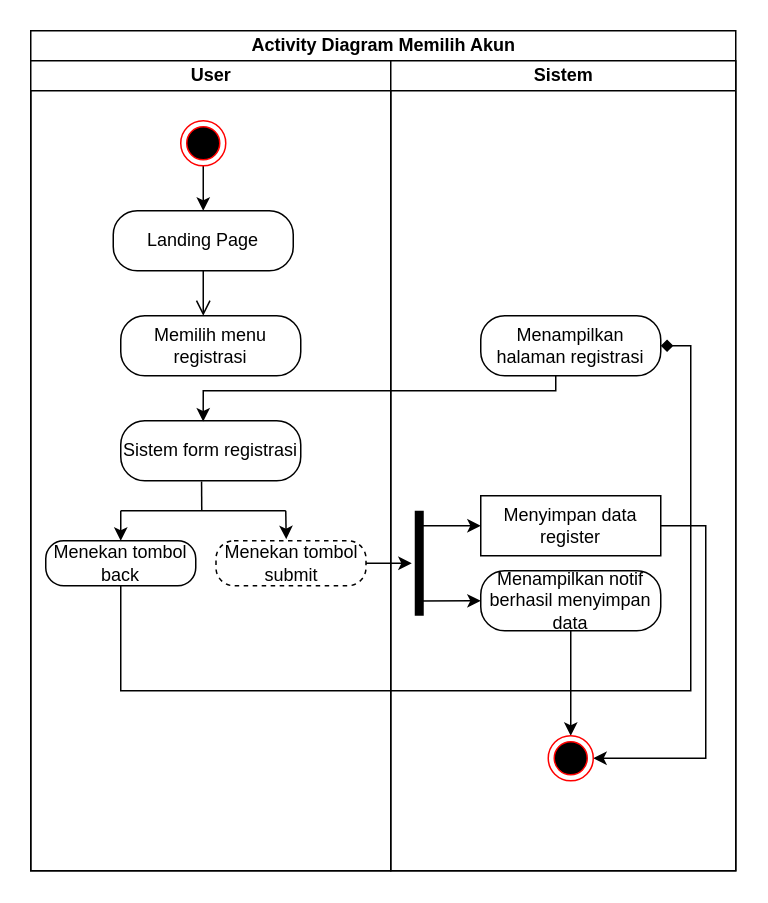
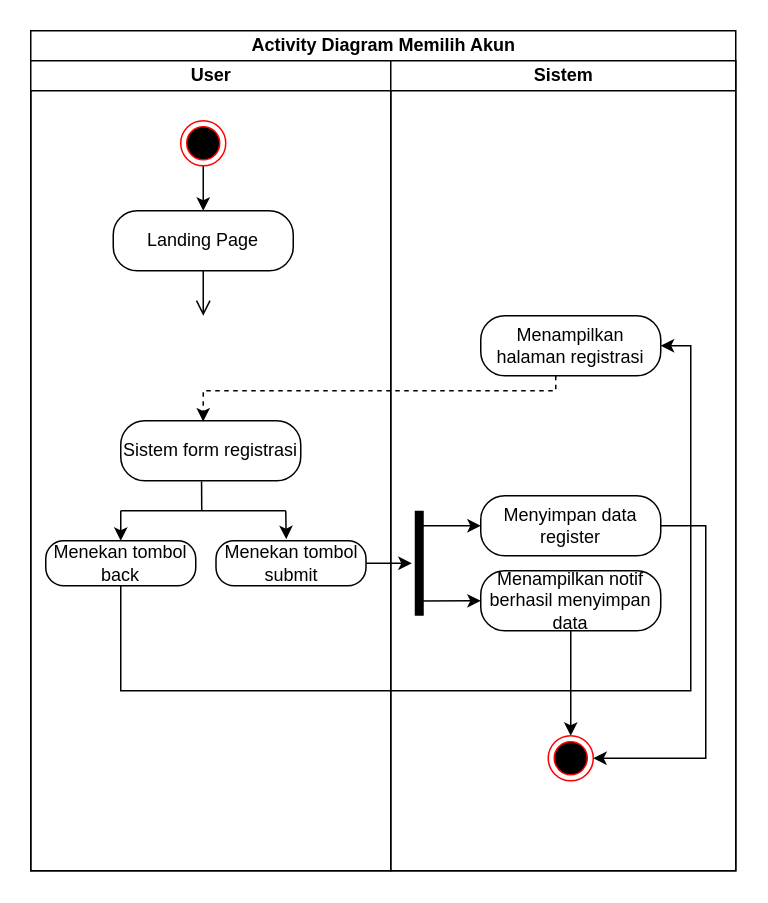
  <mxCell id="0" />
  <mxCell id="1" parent="0" />
  <mxCell id="2" value="Activity Diagram Memilih Akun" style="swimlane;childLayout=stackLayout;resizeParent=1;resizeParentMax=0;startSize=20;html=1;" vertex="1" parent="1"><mxGeometry x="20" y="20" width="470" height="560" as="geometry" /></mxCell>
  <mxCell id="3" value="User" style="swimlane;startSize=20;html=1;" vertex="1" parent="2"><mxGeometry y="20" width="240" height="540" as="geometry" /></mxCell>
  <mxCell id="4" value="" style="edgeStyle=orthogonalEdgeStyle;rounded=0;orthogonalLoop=1;jettySize=auto;html=1;" edge="1" parent="3" source="5" target="6"><mxGeometry relative="1" as="geometry" /></mxCell>
  <mxCell id="5" value="" style="ellipse;html=1;shape=endState;fillColor=#000000;strokeColor=#ff0000;" vertex="1" parent="3"><mxGeometry x="100.0" y="40" width="30" height="30" as="geometry" /></mxCell>
  <mxCell id="6" value="Landing Page" style="rounded=1;whiteSpace=wrap;html=1;arcSize=40;fontColor=#000000;fillColor=default;strokeColor=default;" vertex="1" parent="3"><mxGeometry x="55.0" y="100" width="120" height="40" as="geometry" /></mxCell>
  <mxCell id="7" value="" style="edgeStyle=orthogonalEdgeStyle;html=1;verticalAlign=bottom;endArrow=open;endSize=8;strokeColor=default;rounded=0;" edge="1" source="6" parent="3"><mxGeometry relative="1" as="geometry"><mxPoint x="115.0" y="170" as="targetPoint" /></mxGeometry></mxCell>
- <mxCell id="8" value="Memilih menu registrasi" style="rounded=1;whiteSpace=wrap;html=1;arcSize=40;fontColor=#000000;fillColor=default;strokeColor=default;" vertex="1" parent="3"><mxGeometry x="60.0" y="170" width="120" height="40" as="geometry" /></mxCell>
  <mxCell id="9" value="Sistem form registrasi" style="rounded=1;whiteSpace=wrap;html=1;arcSize=40;fontColor=#000000;fillColor=default;strokeColor=default;" vertex="1" parent="3"><mxGeometry x="60.0" y="240" width="120" height="40" as="geometry" /></mxCell>
  <mxCell id="10" value="Menekan tombol back" style="rounded=1;whiteSpace=wrap;html=1;arcSize=40;fontColor=#000000;fillColor=default;strokeColor=default;" vertex="1" parent="3"><mxGeometry x="10" y="320" width="100" height="30" as="geometry" /></mxCell>
- <mxCell id="11" value="Menekan tombol submit" style="rounded=1;whiteSpace=wrap;html=1;arcSize=40;fontColor=#000000;fillColor=default;strokeColor=default;dashed=1;" vertex="1" parent="3"><mxGeometry x="123.5" y="320" width="100" height="30" as="geometry" /></mxCell>
+ <mxCell id="11" value="Menekan tombol submit" style="rounded=1;whiteSpace=wrap;html=1;arcSize=40;fontColor=#000000;fillColor=default;strokeColor=default;" vertex="1" parent="3"><mxGeometry x="123.5" y="320" width="100" height="30" as="geometry" /></mxCell>
  <mxCell id="12" value="Sistem" style="swimlane;startSize=20;html=1;" vertex="1" parent="2"><mxGeometry x="240" y="20" width="230" height="540" as="geometry" /></mxCell>
  <mxCell id="13" value="Menampilkan halaman registrasi" style="rounded=1;whiteSpace=wrap;html=1;arcSize=40;fontColor=#000000;fillColor=default;strokeColor=default;" vertex="1" parent="12"><mxGeometry x="60.0" y="170" width="120" height="40" as="geometry" /></mxCell>
  <mxCell id="14" style="edgeStyle=orthogonalEdgeStyle;rounded=0;orthogonalLoop=1;jettySize=auto;html=1;entryX=1;entryY=0.5;entryDx=0;entryDy=0;" edge="1" parent="12" source="15" target="20"><mxGeometry relative="1" as="geometry"><Array as="points"><mxPoint x="210" y="310" /><mxPoint x="210" y="465" /></Array></mxGeometry></mxCell>
- <mxCell id="15" value="Menyimpan data register" style="whiteSpace=wrap;html=1;arcSize=40;fontColor=#000000;fillColor=default;strokeColor=default;rounded=0;" vertex="1" parent="12"><mxGeometry x="60" y="290" width="120" height="40" as="geometry" /></mxCell>
+ <mxCell id="15" value="Menyimpan data register" style="rounded=1;whiteSpace=wrap;html=1;arcSize=40;fontColor=#000000;fillColor=default;strokeColor=default;" vertex="1" parent="12"><mxGeometry x="60" y="290" width="120" height="40" as="geometry" /></mxCell>
  <mxCell id="16" value="" style="edgeStyle=orthogonalEdgeStyle;rounded=0;orthogonalLoop=1;jettySize=auto;html=1;" edge="1" parent="12" source="17" target="20"><mxGeometry relative="1" as="geometry" /></mxCell>
  <mxCell id="17" value="Menampilkan notif berhasil menyimpan data" style="rounded=1;whiteSpace=wrap;html=1;arcSize=40;fontColor=#000000;fillColor=default;strokeColor=default;" vertex="1" parent="12"><mxGeometry x="60" y="340" width="120" height="40" as="geometry" /></mxCell>
  <mxCell id="18" value="" style="shape=line;html=1;strokeWidth=6;strokeColor=default;rotation=90;" vertex="1" parent="12"><mxGeometry x="-16" y="330" width="70" height="10" as="geometry" /></mxCell>
  <mxCell id="19" value="" style="endArrow=classic;html=1;rounded=0;entryX=0;entryY=0.5;entryDx=0;entryDy=0;" edge="1" parent="12" target="15"><mxGeometry width="50" height="50" relative="1" as="geometry"><mxPoint x="20.0" y="310" as="sourcePoint" /><mxPoint x="-10.0" y="230" as="targetPoint" /></mxGeometry></mxCell>
  <mxCell id="20" value="" style="ellipse;html=1;shape=endState;fillColor=#000000;strokeColor=#ff0000;" vertex="1" parent="12"><mxGeometry x="105.0" y="450" width="30" height="30" as="geometry" /></mxCell>
- <mxCell id="21" style="edgeStyle=orthogonalEdgeStyle;rounded=0;orthogonalLoop=1;jettySize=auto;html=1;entryX=0.458;entryY=0.014;entryDx=0;entryDy=0;entryPerimeter=0;" edge="1" parent="2" source="13" target="9"><mxGeometry relative="1" as="geometry"><Array as="points"><mxPoint x="350" y="240" /><mxPoint x="115" y="240" /></Array></mxGeometry></mxCell>
+ <mxCell id="21" style="edgeStyle=orthogonalEdgeStyle;rounded=0;orthogonalLoop=1;jettySize=auto;html=1;entryX=0.458;entryY=0.014;entryDx=0;entryDy=0;entryPerimeter=0;dashed=1;" edge="1" parent="2" source="13" target="9"><mxGeometry relative="1" as="geometry"><Array as="points"><mxPoint x="350" y="240" /><mxPoint x="115" y="240" /></Array></mxGeometry></mxCell>
  <mxCell id="22" value="" style="edgeStyle=orthogonalEdgeStyle;rounded=0;orthogonalLoop=1;jettySize=auto;html=1;" edge="1" parent="2" source="11" target="18"><mxGeometry relative="1" as="geometry" /></mxCell>
- <mxCell id="23" style="edgeStyle=orthogonalEdgeStyle;rounded=0;orthogonalLoop=1;jettySize=auto;html=1;entryX=1;entryY=0.5;entryDx=0;entryDy=0;endArrow=diamond;" edge="1" parent="2" source="10" target="13"><mxGeometry relative="1" as="geometry"><Array as="points"><mxPoint x="60" y="440" /><mxPoint x="440" y="440" /><mxPoint x="440" y="210" /></Array></mxGeometry></mxCell>
+ <mxCell id="23" style="edgeStyle=orthogonalEdgeStyle;rounded=0;orthogonalLoop=1;jettySize=auto;html=1;entryX=1;entryY=0.5;entryDx=0;entryDy=0;" edge="1" parent="2" source="10" target="13"><mxGeometry relative="1" as="geometry"><Array as="points"><mxPoint x="60" y="440" /><mxPoint x="440" y="440" /><mxPoint x="440" y="210" /></Array></mxGeometry></mxCell>
  <mxCell id="24" value="" style="endArrow=none;html=1;rounded=0;" edge="1" parent="1"><mxGeometry width="50" height="50" relative="1" as="geometry"><mxPoint x="80" y="340" as="sourcePoint" /><mxPoint x="190" y="340" as="targetPoint" /></mxGeometry></mxCell>
  <mxCell id="25" value="" style="endArrow=none;html=1;rounded=0;entryX=0.449;entryY=1.012;entryDx=0;entryDy=0;entryPerimeter=0;" edge="1" parent="1" target="9"><mxGeometry width="50" height="50" relative="1" as="geometry"><mxPoint x="134" y="340" as="sourcePoint" /><mxPoint x="50" y="430" as="targetPoint" /></mxGeometry></mxCell>
  <mxCell id="26" value="" style="endArrow=classic;html=1;rounded=0;entryX=0.5;entryY=0;entryDx=0;entryDy=0;" edge="1" parent="1" target="10"><mxGeometry width="50" height="50" relative="1" as="geometry"><mxPoint x="80" y="340" as="sourcePoint" /><mxPoint x="90" y="350" as="targetPoint" /></mxGeometry></mxCell>
  <mxCell id="27" value="" style="endArrow=classic;html=1;rounded=0;entryX=0.468;entryY=-0.035;entryDx=0;entryDy=0;entryPerimeter=0;" edge="1" parent="1" target="11"><mxGeometry width="50" height="50" relative="1" as="geometry"><mxPoint x="190" y="340" as="sourcePoint" /><mxPoint x="90" y="330" as="targetPoint" /></mxGeometry></mxCell>
  <mxCell id="28" value="" style="endArrow=classic;html=1;rounded=0;exitX=0.859;exitY=0.6;exitDx=0;exitDy=0;exitPerimeter=0;" edge="1" parent="1" source="18"><mxGeometry width="50" height="50" relative="1" as="geometry"><mxPoint x="220" y="300" as="sourcePoint" /><mxPoint x="320" y="400" as="targetPoint" /></mxGeometry></mxCell>
